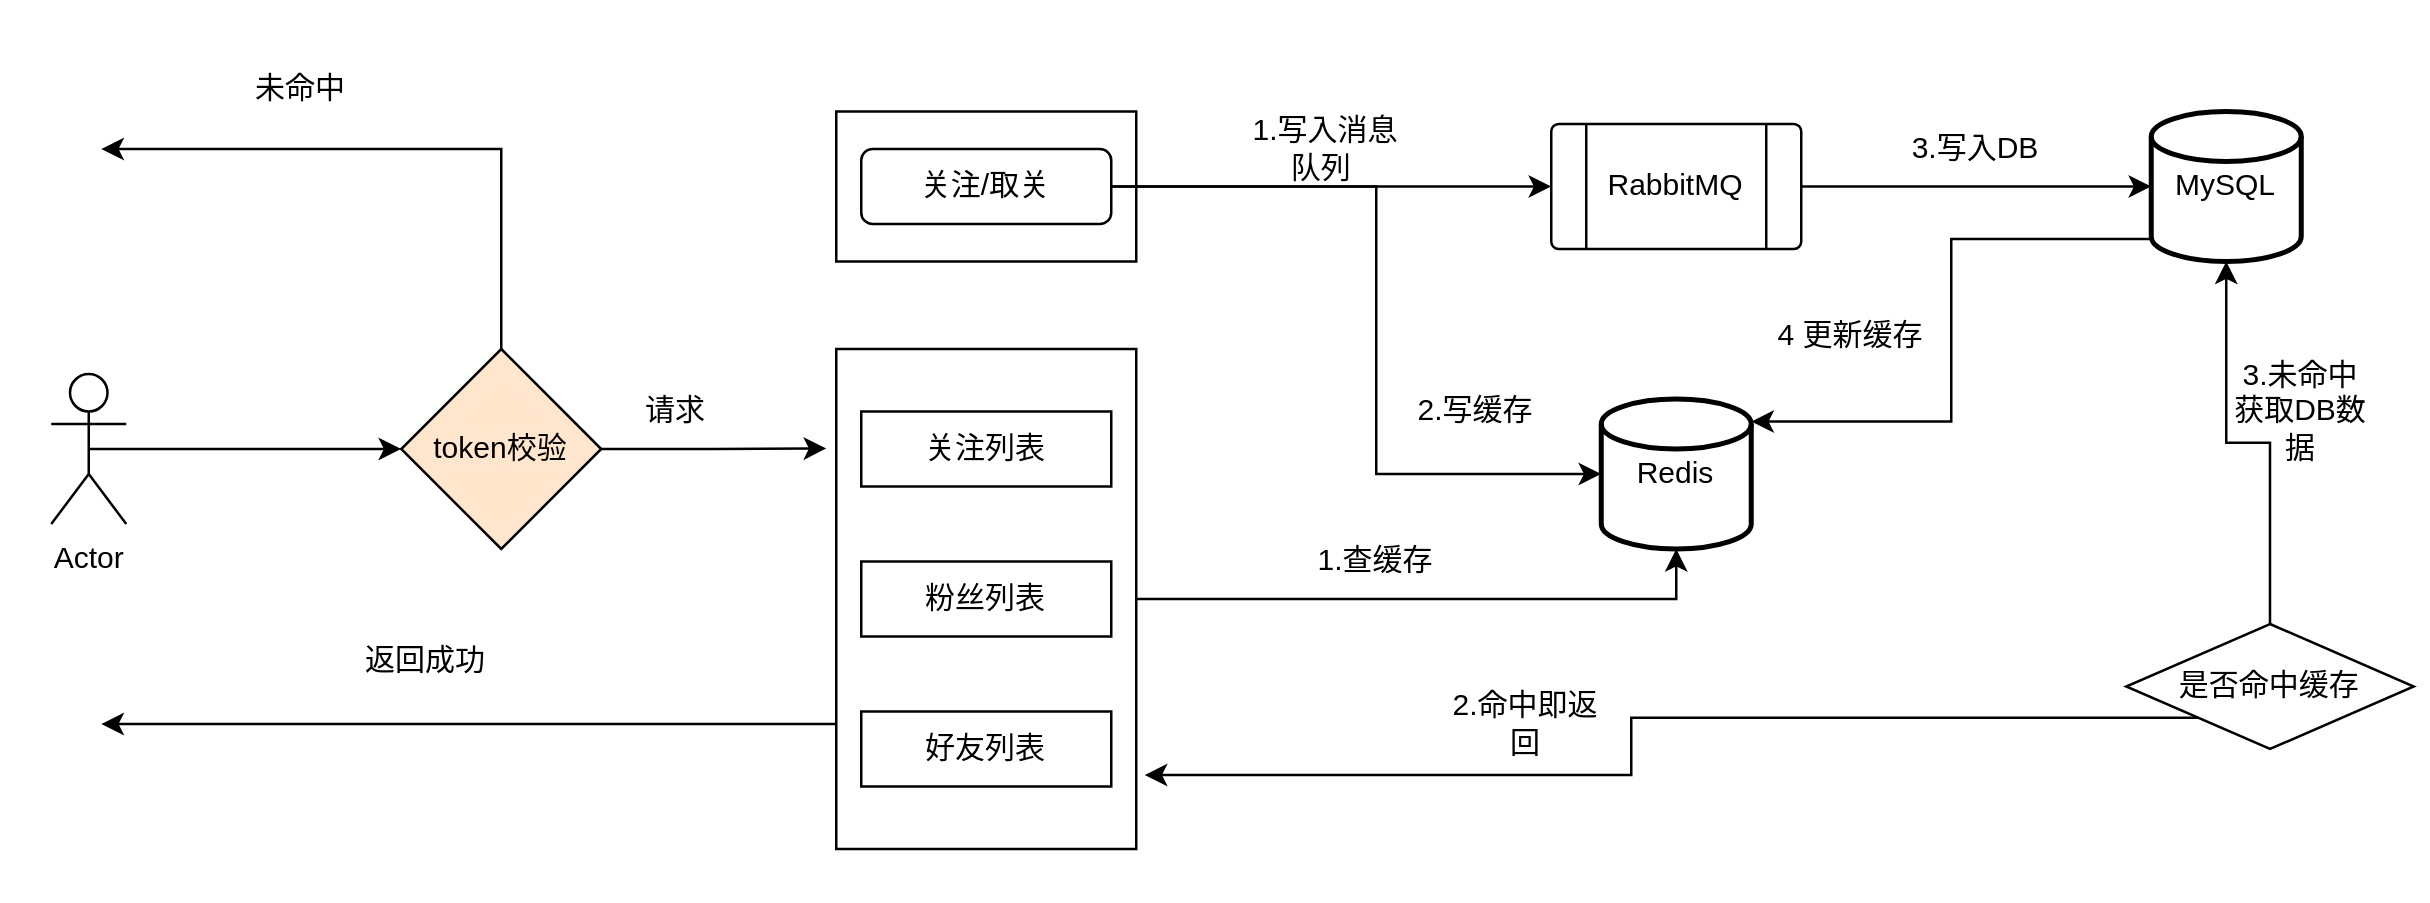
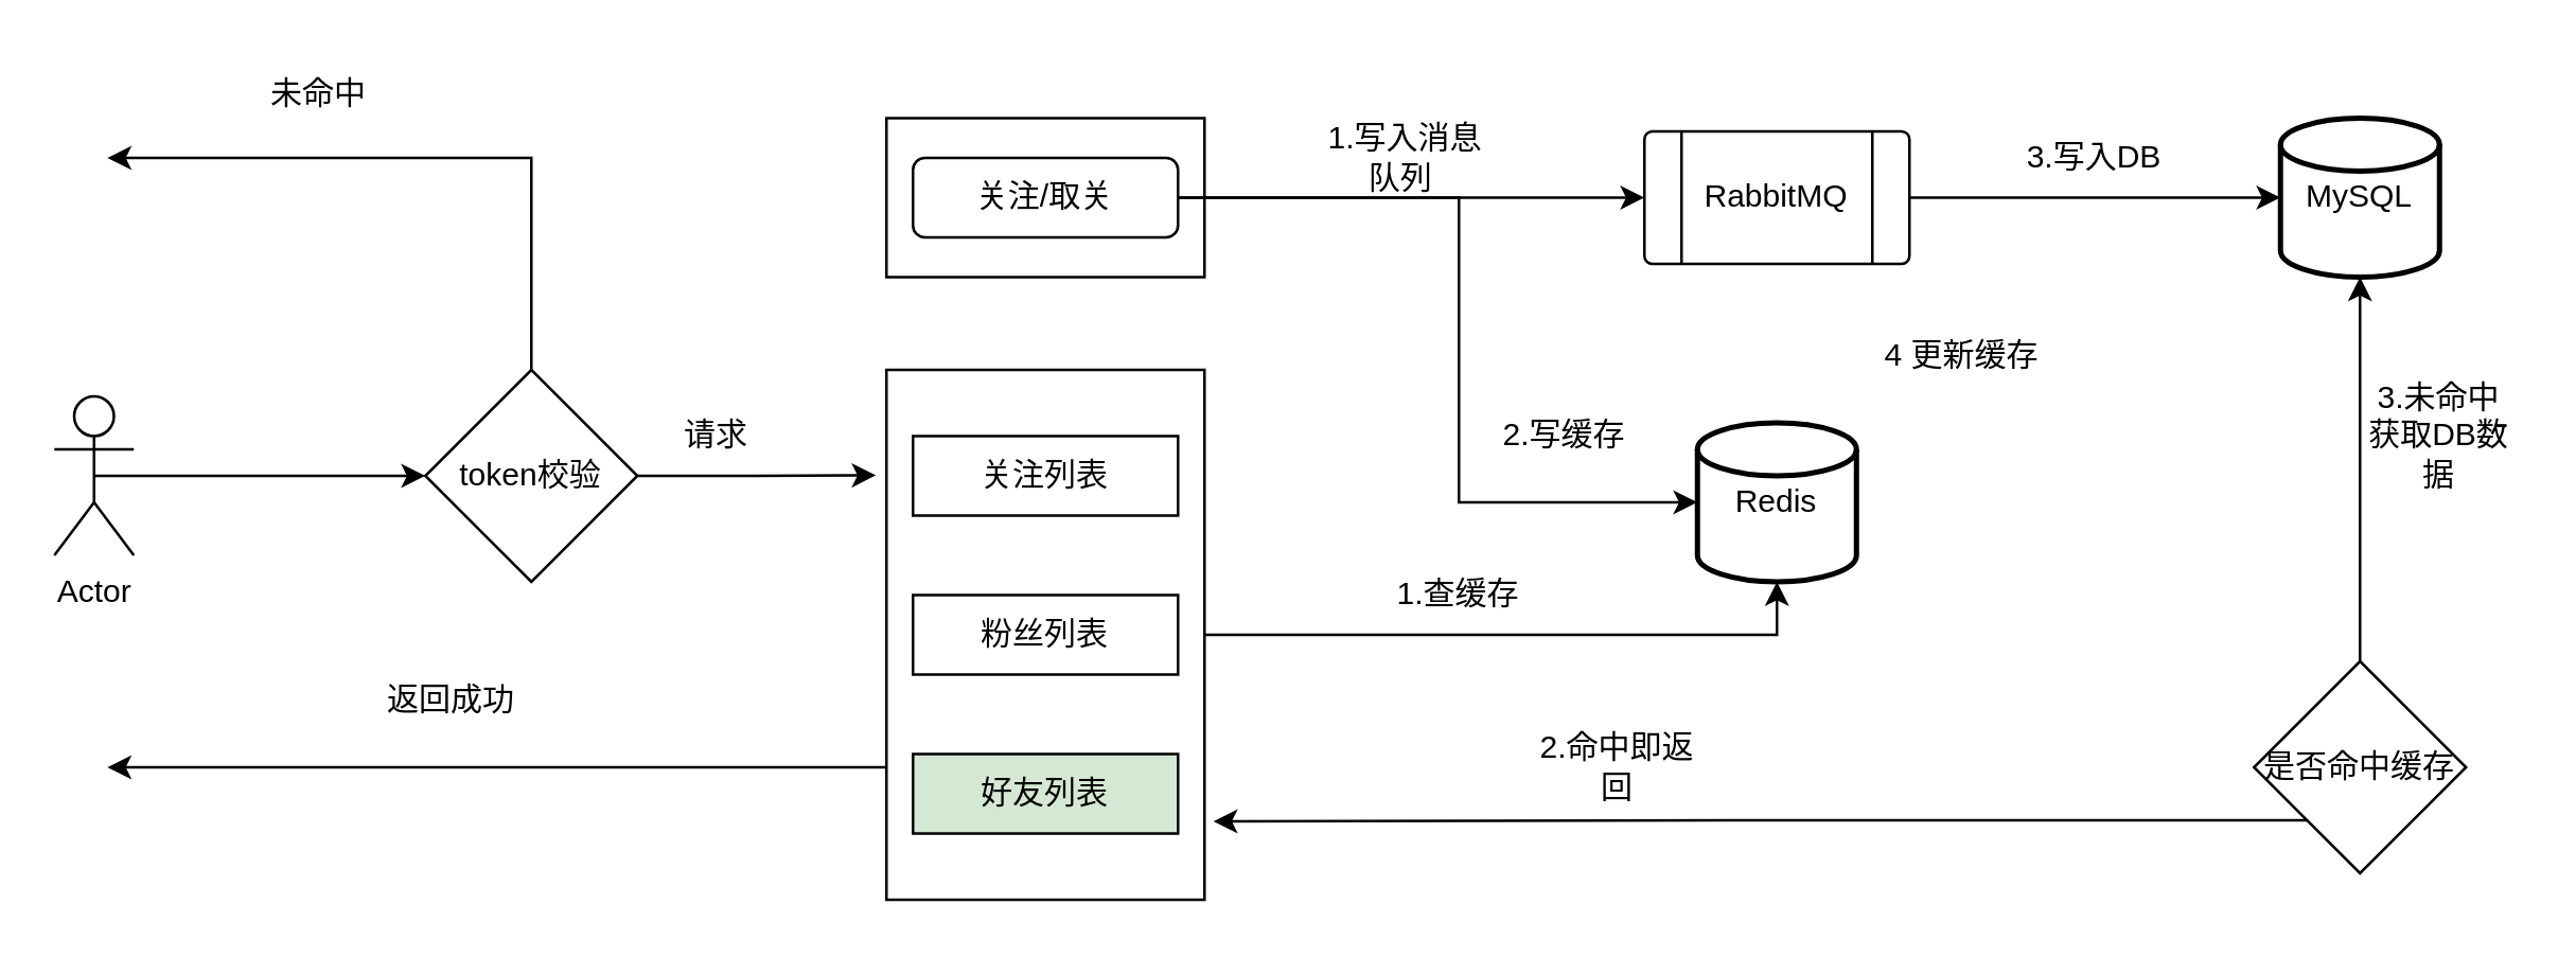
  <mxCell id="0" />
  <mxCell id="1" parent="0" />
  <mxCell id="2" style="edgeStyle=orthogonalEdgeStyle;rounded=0;orthogonalLoop=1;jettySize=auto;html=1;exitX=0.5;exitY=0.5;exitDx=0;exitDy=0;exitPerimeter=0;entryX=0;entryY=0.5;entryDx=0;entryDy=0;" parent="1" source="3" target="9" edge="1"><mxGeometry relative="1" as="geometry" /></mxCell>
  <mxCell id="3" value="Actor" style="shape=umlActor;verticalLabelPosition=bottom;verticalAlign=top;html=1;outlineConnect=0;" parent="1" vertex="1"><mxGeometry x="20" y="149" width="30" height="60" as="geometry" /></mxCell>
- <mxCell id="4" style="edgeStyle=orthogonalEdgeStyle;rounded=0;orthogonalLoop=1;jettySize=auto;html=1;exitX=0;exitY=0.85;exitDx=0;exitDy=0;exitPerimeter=0;entryX=1;entryY=0.15;entryDx=0;entryDy=0;entryPerimeter=0;" parent="1" source="5" target="6" edge="1"><mxGeometry relative="1" as="geometry" /></mxCell>
  <mxCell id="5" value="MySQL" style="strokeWidth=2;html=1;shape=mxgraph.flowchart.database;whiteSpace=wrap;" parent="1" vertex="1"><mxGeometry x="860" y="44" width="60" height="60" as="geometry" /></mxCell>
  <mxCell id="6" value="Redis" style="strokeWidth=2;html=1;shape=mxgraph.flowchart.database;whiteSpace=wrap;" parent="1" vertex="1"><mxGeometry x="640" y="159" width="60" height="60" as="geometry" /></mxCell>
  <mxCell id="7" value="" style="verticalLabelPosition=bottom;verticalAlign=top;html=1;shape=process;whiteSpace=wrap;rounded=1;size=0.14;arcSize=6;" parent="1" vertex="1"><mxGeometry x="620" y="49" width="100" height="50" as="geometry" /></mxCell>
  <mxCell id="8" style="edgeStyle=orthogonalEdgeStyle;rounded=0;orthogonalLoop=1;jettySize=auto;html=1;exitX=1;exitY=0.5;exitDx=0;exitDy=0;" parent="1" source="9" edge="1"><mxGeometry relative="1" as="geometry"><mxPoint x="330" y="178.789" as="targetPoint" /></mxGeometry></mxCell>
- <mxCell id="9" value="token校验" style="rhombus;whiteSpace=wrap;html=1;fillColor=#ffe6cc;" parent="1" vertex="1"><mxGeometry x="160" y="139" width="80" height="80" as="geometry" /></mxCell>
+ <mxCell id="9" value="token校验" style="rhombus;whiteSpace=wrap;html=1;" parent="1" vertex="1"><mxGeometry x="160" y="139" width="80" height="80" as="geometry" /></mxCell>
  <mxCell id="10" value="" style="rounded=0;whiteSpace=wrap;html=1;" parent="1" vertex="1"><mxGeometry x="334" y="44" width="120" height="60" as="geometry" /></mxCell>
  <mxCell id="11" style="edgeStyle=orthogonalEdgeStyle;rounded=0;orthogonalLoop=1;jettySize=auto;html=1;exitX=1;exitY=0.5;exitDx=0;exitDy=0;entryX=0;entryY=0.5;entryDx=0;entryDy=0;" parent="1" source="12" target="7" edge="1"><mxGeometry relative="1" as="geometry" /></mxCell>
  <mxCell id="12" value="关注/取关" style="whiteSpace=wrap;html=1;rounded=1;" parent="1" vertex="1"><mxGeometry x="344" y="59" width="100" height="30" as="geometry" /></mxCell>
  <mxCell id="13" style="edgeStyle=orthogonalEdgeStyle;rounded=0;orthogonalLoop=1;jettySize=auto;html=1;exitX=1;exitY=0.5;exitDx=0;exitDy=0;entryX=0.5;entryY=1;entryDx=0;entryDy=0;entryPerimeter=0;" parent="1" source="15" target="6" edge="1"><mxGeometry relative="1" as="geometry" /></mxCell>
  <mxCell id="14" style="edgeStyle=orthogonalEdgeStyle;rounded=0;orthogonalLoop=1;jettySize=auto;html=1;exitX=0;exitY=0.75;exitDx=0;exitDy=0;" parent="1" source="15" edge="1"><mxGeometry relative="1" as="geometry"><mxPoint x="40" y="289" as="targetPoint" /></mxGeometry></mxCell>
  <mxCell id="15" value="" style="rounded=0;whiteSpace=wrap;html=1;" parent="1" vertex="1"><mxGeometry x="334" y="139" width="120" height="200" as="geometry" /></mxCell>
  <mxCell id="16" value="关注列表" style="rounded=0;whiteSpace=wrap;html=1;" parent="1" vertex="1"><mxGeometry x="344" y="164" width="100" height="30" as="geometry" /></mxCell>
  <mxCell id="17" value="粉丝列表" style="rounded=0;whiteSpace=wrap;html=1;" parent="1" vertex="1"><mxGeometry x="344" y="224" width="100" height="30" as="geometry" /></mxCell>
- <mxCell id="18" value="好友列表" style="rounded=0;whiteSpace=wrap;html=1;" parent="1" vertex="1"><mxGeometry x="344" y="284" width="100" height="30" as="geometry" /></mxCell>
+ <mxCell id="18" value="好友列表" style="rounded=0;whiteSpace=wrap;html=1;fillColor=#d5e8d4;" parent="1" vertex="1"><mxGeometry x="344" y="284" width="100" height="30" as="geometry" /></mxCell>
  <mxCell id="19" value="RabbitMQ" style="text;html=1;strokeColor=none;fillColor=none;align=center;verticalAlign=middle;whiteSpace=wrap;rounded=0;" parent="1" vertex="1"><mxGeometry x="640" y="59" width="60" height="30" as="geometry" /></mxCell>
  <mxCell id="20" value="" style="endArrow=classic;html=1;rounded=0;entryX=0;entryY=0.5;entryDx=0;entryDy=0;entryPerimeter=0;exitX=1;exitY=0.5;exitDx=0;exitDy=0;" parent="1" source="12" target="6" edge="1"><mxGeometry width="50" height="50" relative="1" as="geometry"><mxPoint x="540" y="269" as="sourcePoint" /><mxPoint x="590" y="219" as="targetPoint" /><Array as="points"><mxPoint x="550" y="74" /><mxPoint x="550" y="189" /></Array></mxGeometry></mxCell>
  <mxCell id="21" value="1.写入消息队列&amp;nbsp;" style="text;html=1;strokeColor=none;fillColor=none;align=center;verticalAlign=middle;whiteSpace=wrap;rounded=0;" parent="1" vertex="1"><mxGeometry x="500" y="44" width="60" height="30" as="geometry" /></mxCell>
  <mxCell id="22" value="2.写缓存" style="text;html=1;strokeColor=none;fillColor=none;align=center;verticalAlign=middle;whiteSpace=wrap;rounded=0;" parent="1" vertex="1"><mxGeometry x="560" y="149" width="60" height="30" as="geometry" /></mxCell>
  <mxCell id="23" value="" style="endArrow=classic;html=1;rounded=0;exitX=1;exitY=0.5;exitDx=0;exitDy=0;entryX=0;entryY=0.5;entryDx=0;entryDy=0;entryPerimeter=0;" parent="1" source="7" target="5" edge="1"><mxGeometry width="50" height="50" relative="1" as="geometry"><mxPoint x="750" y="49" as="sourcePoint" /><mxPoint x="800" y="-1" as="targetPoint" /></mxGeometry></mxCell>
  <mxCell id="24" value="3.写入DB" style="text;html=1;strokeColor=none;fillColor=none;align=center;verticalAlign=middle;whiteSpace=wrap;rounded=0;" parent="1" vertex="1"><mxGeometry x="760" y="44" width="60" height="30" as="geometry" /></mxCell>
  <mxCell id="25" value="1.查缓存" style="text;html=1;strokeColor=none;fillColor=none;align=center;verticalAlign=middle;whiteSpace=wrap;rounded=0;" parent="1" vertex="1"><mxGeometry x="520" y="209" width="60" height="30" as="geometry" /></mxCell>
  <mxCell id="26" style="edgeStyle=orthogonalEdgeStyle;rounded=0;orthogonalLoop=1;jettySize=auto;html=1;exitX=0;exitY=1;exitDx=0;exitDy=0;entryX=1.028;entryY=0.852;entryDx=0;entryDy=0;entryPerimeter=0;" parent="1" source="28" target="15" edge="1"><mxGeometry relative="1" as="geometry"><mxPoint x="460" y="309" as="targetPoint" /></mxGeometry></mxCell>
  <mxCell id="27" style="edgeStyle=orthogonalEdgeStyle;rounded=0;orthogonalLoop=1;jettySize=auto;html=1;exitX=0.5;exitY=0;exitDx=0;exitDy=0;entryX=0.5;entryY=1;entryDx=0;entryDy=0;entryPerimeter=0;" parent="1" source="28" target="5" edge="1"><mxGeometry relative="1" as="geometry" /></mxCell>
- <mxCell id="28" value="是否命中缓存" style="rhombus;whiteSpace=wrap;html=1;" parent="1" vertex="1"><mxGeometry x="850" y="249" width="115" height="50" as="geometry" /></mxCell>
+ <mxCell id="28" value="是否命中缓存" style="rhombus;whiteSpace=wrap;html=1;" parent="1" vertex="1"><mxGeometry x="850" y="249" width="80" height="80" as="geometry" /></mxCell>
  <mxCell id="29" value="2.命中即返回" style="text;html=1;strokeColor=none;fillColor=none;align=center;verticalAlign=middle;whiteSpace=wrap;rounded=0;" parent="1" vertex="1"><mxGeometry x="580" y="274" width="60" height="30" as="geometry" /></mxCell>
  <mxCell id="30" value="3.未命中 获取DB数据" style="text;html=1;strokeColor=none;fillColor=none;align=center;verticalAlign=middle;whiteSpace=wrap;rounded=0;" parent="1" vertex="1"><mxGeometry x="890" y="149" width="60" height="30" as="geometry" /></mxCell>
  <mxCell id="31" value="4 更新缓存" style="text;html=1;strokeColor=none;fillColor=none;align=center;verticalAlign=middle;whiteSpace=wrap;rounded=0;" parent="1" vertex="1"><mxGeometry x="710" y="119" width="60" height="30" as="geometry" /></mxCell>
  <mxCell id="32" value="" style="endArrow=classic;html=1;rounded=0;exitX=0.5;exitY=0;exitDx=0;exitDy=0;" parent="1" source="9" edge="1"><mxGeometry width="50" height="50" relative="1" as="geometry"><mxPoint x="200" y="129" as="sourcePoint" /><mxPoint x="40" y="59" as="targetPoint" /><Array as="points"><mxPoint x="200" y="59" /></Array></mxGeometry></mxCell>
  <mxCell id="33" value="请求" style="text;html=1;strokeColor=none;fillColor=none;align=center;verticalAlign=middle;whiteSpace=wrap;rounded=0;" parent="1" vertex="1"><mxGeometry x="240" y="149" width="60" height="30" as="geometry" /></mxCell>
  <mxCell id="34" value="返回成功" style="text;html=1;strokeColor=none;fillColor=none;align=center;verticalAlign=middle;whiteSpace=wrap;rounded=0;" parent="1" vertex="1"><mxGeometry x="140" y="249" width="60" height="30" as="geometry" /></mxCell>
  <mxCell id="35" value="未命中" style="text;html=1;strokeColor=none;fillColor=none;align=center;verticalAlign=middle;whiteSpace=wrap;rounded=0;" parent="1" vertex="1"><mxGeometry x="90" y="20" width="60" height="30" as="geometry" /></mxCell>
